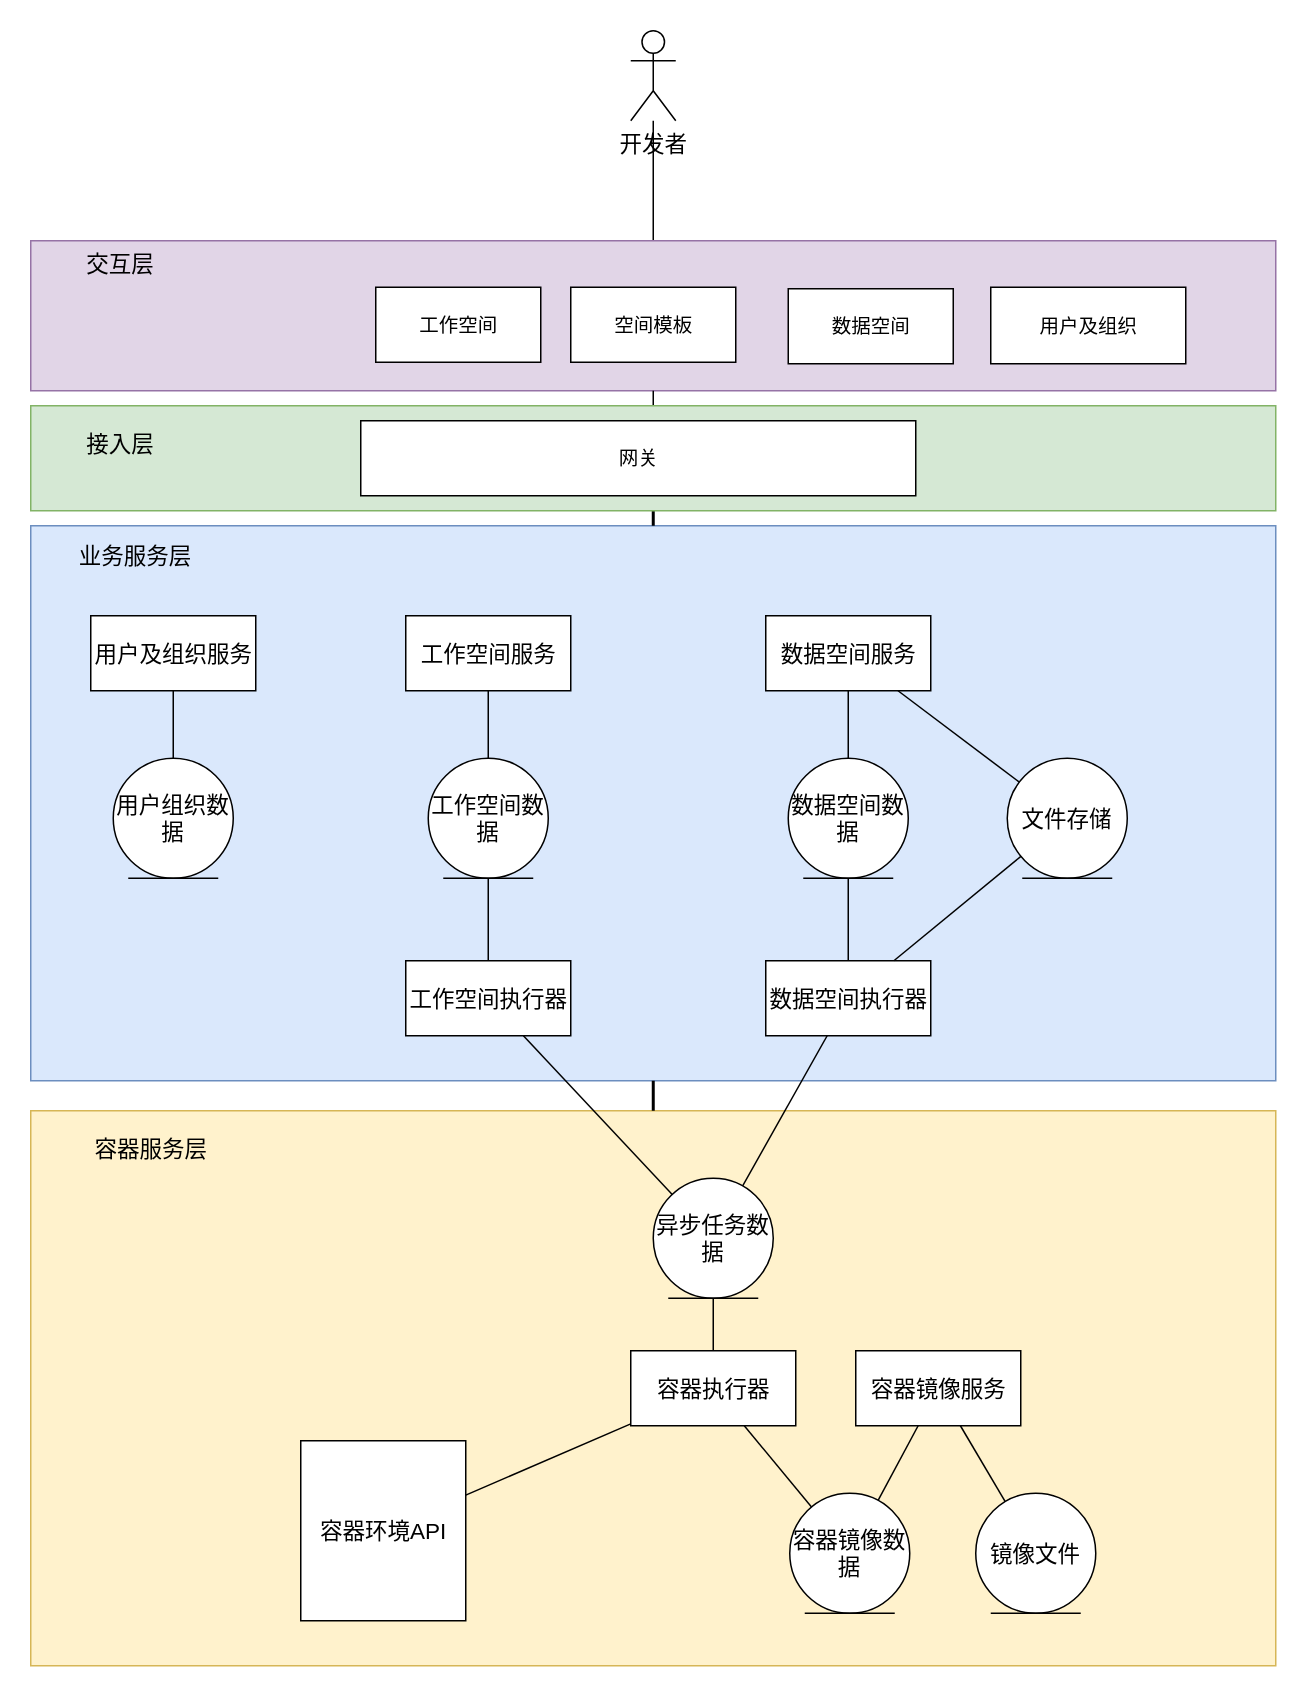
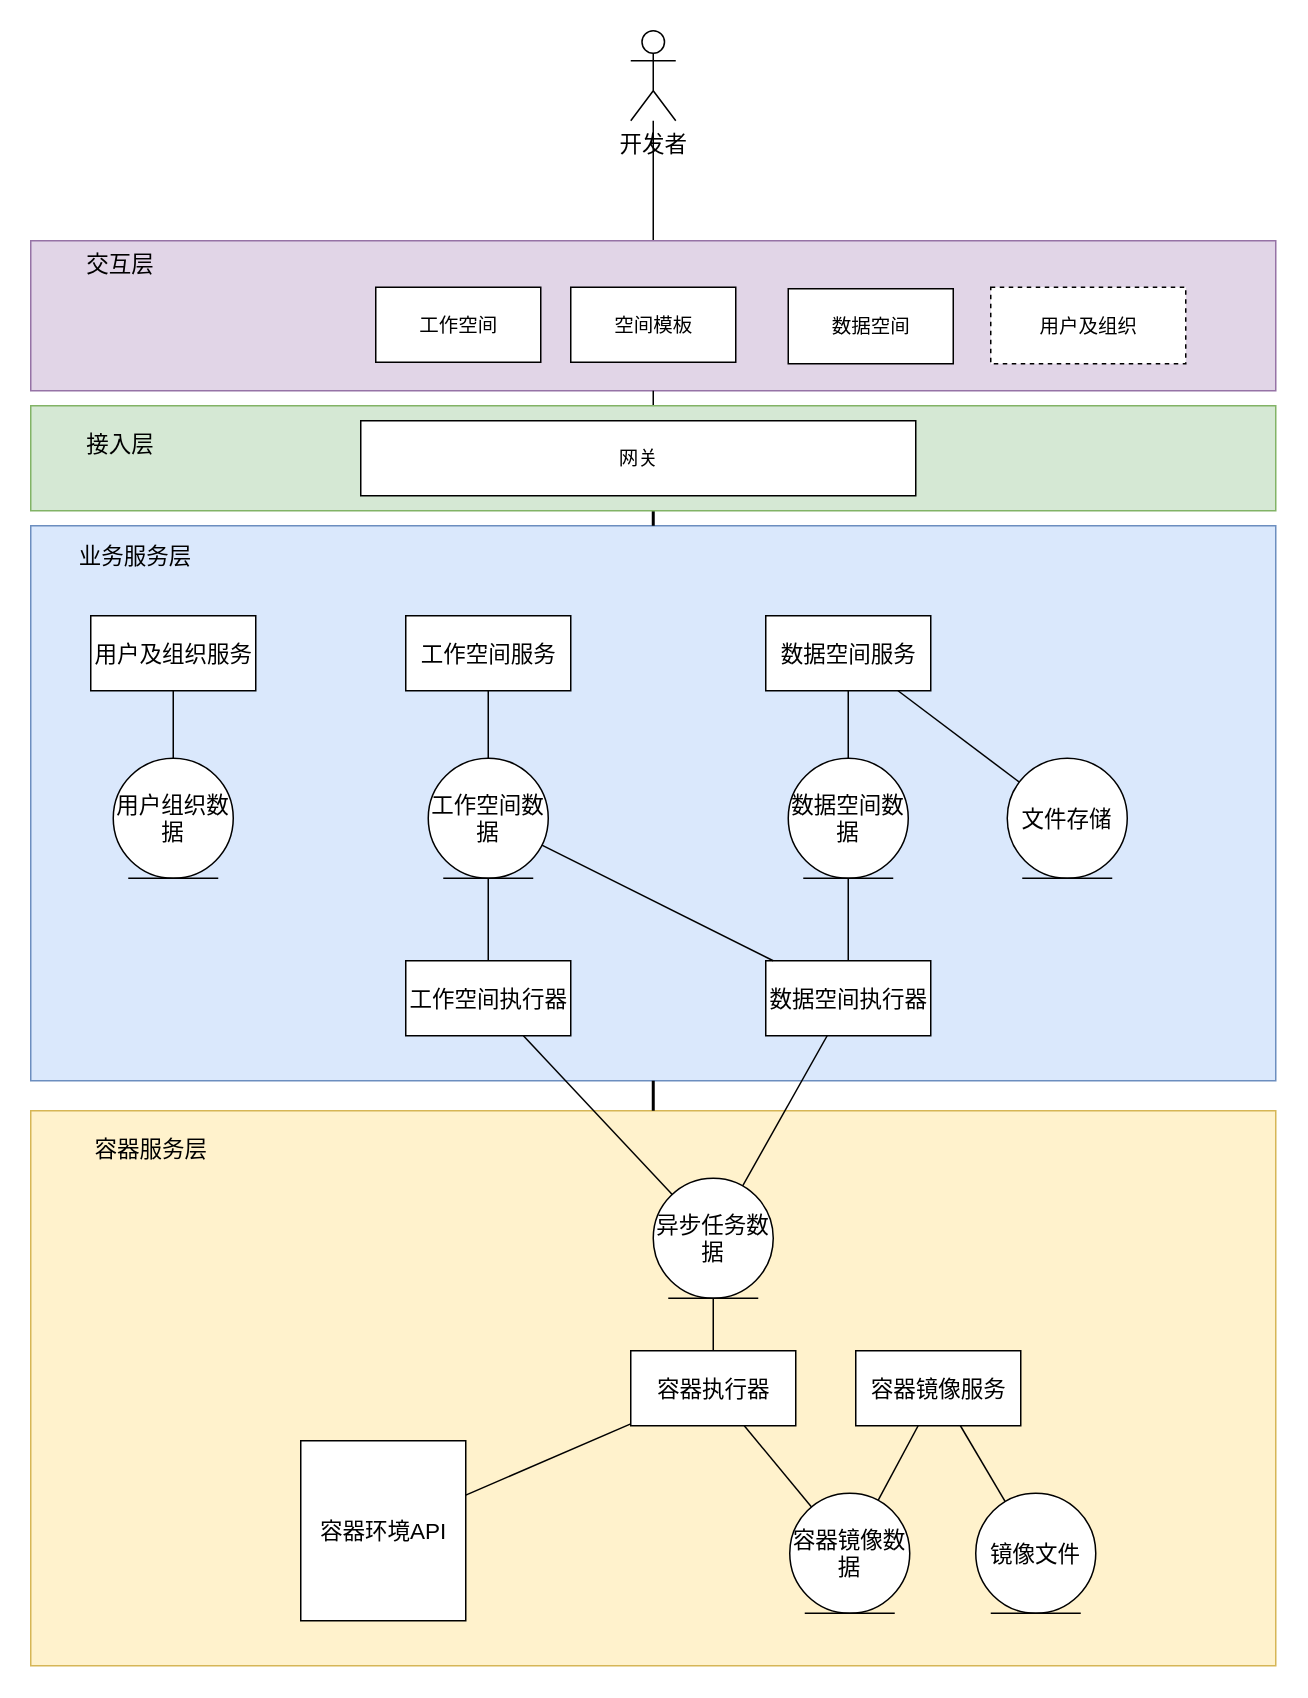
  <mxCell id="0" />
  <mxCell id="1" parent="0" />
  <mxCell id="2" value="" style="rounded=0;whiteSpace=wrap;html=1;fillColor=#dae8fc;strokeColor=#6c8ebf;fontSize=15;" parent="1" vertex="1"><mxGeometry x="20" y="350" width="830" height="370" as="geometry" /></mxCell>
  <mxCell id="3" value="业务服务层" style="text;html=1;strokeColor=none;fillColor=none;align=center;verticalAlign=middle;whiteSpace=wrap;rounded=0;fontSize=15;" parent="1" vertex="1"><mxGeometry x="40" y="360" width="100" height="20" as="geometry" /></mxCell>
  <mxCell id="4" value="工作空间服务" style="html=1;fontSize=15;" parent="1" vertex="1"><mxGeometry x="270" y="410" width="110" height="50" as="geometry" /></mxCell>
  <mxCell id="5" value="数据空间服务" style="html=1;fontSize=15;" parent="1" vertex="1"><mxGeometry x="510" y="410" width="110" height="50" as="geometry" /></mxCell>
  <mxCell id="6" value="工作空间执行器" style="html=1;fontSize=15;" parent="1" vertex="1"><mxGeometry x="270" y="640" width="110" height="50" as="geometry" /></mxCell>
  <mxCell id="7" value="数据空间执行器" style="html=1;fontSize=15;" parent="1" vertex="1"><mxGeometry x="510" y="640" width="110" height="50" as="geometry" /></mxCell>
  <mxCell id="8" style="edgeStyle=none;html=1;endArrow=none;endFill=0;fontSize=15;" parent="1" source="9" target="6" edge="1"><mxGeometry relative="1" as="geometry" /></mxCell>
  <mxCell id="9" value="工作空间数据" style="ellipse;shape=umlEntity;whiteSpace=wrap;html=1;fontSize=15;" parent="1" vertex="1"><mxGeometry x="285" y="505" width="80" height="80" as="geometry" /></mxCell>
  <mxCell id="10" style="edgeStyle=none;html=1;endArrow=none;endFill=0;fontSize=15;" parent="1" source="4" target="9" edge="1"><mxGeometry relative="1" as="geometry" /></mxCell>
  <mxCell id="11" value="文件存储" style="ellipse;shape=umlEntity;whiteSpace=wrap;html=1;fontSize=15;" parent="1" vertex="1"><mxGeometry x="671" y="505" width="80" height="80" as="geometry" /></mxCell>
  <mxCell id="12" style="edgeStyle=none;html=1;endArrow=none;endFill=0;fontSize=15;" parent="1" source="5" target="11" edge="1"><mxGeometry relative="1" as="geometry" /></mxCell>
- <mxCell id="13" style="edgeStyle=none;html=1;endArrow=none;endFill=0;fontSize=15;" parent="1" source="7" target="11" edge="1"><mxGeometry relative="1" as="geometry" /></mxCell>
+ <mxCell id="13" style="edgeStyle=none;html=1;endArrow=none;endFill=0;fontSize=15;" parent="1" source="7" target="9" edge="1"><mxGeometry relative="1" as="geometry" /></mxCell>
  <mxCell id="14" value="数据空间数据" style="ellipse;shape=umlEntity;whiteSpace=wrap;html=1;fontSize=15;" parent="1" vertex="1"><mxGeometry x="525" y="505" width="80" height="80" as="geometry" /></mxCell>
  <mxCell id="15" style="edgeStyle=none;html=1;endArrow=none;endFill=0;fontSize=15;" parent="1" source="5" target="14" edge="1"><mxGeometry relative="1" as="geometry" /></mxCell>
  <mxCell id="16" style="edgeStyle=none;html=1;endArrow=none;endFill=0;fontSize=15;" parent="1" source="7" target="14" edge="1"><mxGeometry relative="1" as="geometry" /></mxCell>
  <mxCell id="17" style="edgeStyle=none;html=1;strokeWidth=1;fontSize=15;endArrow=none;endFill=0;endSize=6;" parent="1" source="18" target="20" edge="1"><mxGeometry relative="1" as="geometry" /></mxCell>
  <mxCell id="18" value="开发者" style="shape=umlActor;verticalLabelPosition=bottom;verticalAlign=top;html=1;fontSize=15;" parent="1" vertex="1"><mxGeometry x="420" y="20" width="30" height="60" as="geometry" /></mxCell>
  <mxCell id="19" style="edgeStyle=none;html=1;strokeWidth=2;endArrow=none;endFill=0;" parent="1" source="45" target="2" edge="1"><mxGeometry relative="1" as="geometry" /></mxCell>
  <mxCell id="20" value="" style="rounded=0;whiteSpace=wrap;html=1;fontSize=13;fillColor=#e1d5e7;strokeColor=#9673a6;" parent="1" vertex="1"><mxGeometry x="20" y="160" width="830" height="100" as="geometry" /></mxCell>
  <mxCell id="21" value="工作空间" style="html=1;fontSize=13;" parent="1" vertex="1"><mxGeometry x="250" y="191" width="110" height="50" as="geometry" /></mxCell>
- <mxCell id="22" value="用户及组织" style="html=1;fontSize=13;" parent="1" vertex="1"><mxGeometry x="660" y="191" width="130" height="51" as="geometry" /></mxCell>
+ <mxCell id="22" value="用户及组织" style="html=1;fontSize=13;dashed=1;" parent="1" vertex="1"><mxGeometry x="660" y="191" width="130" height="51" as="geometry" /></mxCell>
  <mxCell id="23" value="交互层" style="text;html=1;strokeColor=none;fillColor=none;align=center;verticalAlign=middle;whiteSpace=wrap;rounded=0;fontSize=15;" parent="1" vertex="1"><mxGeometry x="50" y="160" width="60" height="30" as="geometry" /></mxCell>
  <mxCell id="24" style="edgeStyle=none;html=1;endArrow=none;endFill=0;" parent="1" source="25" target="26" edge="1"><mxGeometry relative="1" as="geometry" /></mxCell>
  <mxCell id="25" value="用户及组织服务" style="html=1;fontSize=15;" parent="1" vertex="1"><mxGeometry x="60" y="410" width="110" height="50" as="geometry" /></mxCell>
  <mxCell id="26" value="用户组织数据" style="ellipse;shape=umlEntity;whiteSpace=wrap;html=1;fontSize=15;" parent="1" vertex="1"><mxGeometry x="75" y="505" width="80" height="80" as="geometry" /></mxCell>
  <mxCell id="27" value="" style="group" parent="1" vertex="1" connectable="0"><mxGeometry x="20" y="740" width="830" height="370" as="geometry" /></mxCell>
  <mxCell id="28" value="" style="rounded=0;whiteSpace=wrap;html=1;container=0;fillColor=#fff2cc;strokeColor=#d6b656;fontSize=15;" parent="27" vertex="1"><mxGeometry width="830" height="370" as="geometry" /></mxCell>
  <mxCell id="29" value="容器镜像服务" style="html=1;container=0;fontSize=15;" parent="27" vertex="1"><mxGeometry x="550" y="160" width="110" height="50" as="geometry" /></mxCell>
  <mxCell id="30" value="容器执行器" style="html=1;container=0;fontSize=15;" parent="27" vertex="1"><mxGeometry x="400" y="160" width="110" height="50" as="geometry" /></mxCell>
  <mxCell id="31" value="容器镜像数据" style="ellipse;shape=umlEntity;whiteSpace=wrap;html=1;container=0;fontSize=15;" parent="27" vertex="1"><mxGeometry x="506" y="255" width="80" height="80" as="geometry" /></mxCell>
  <mxCell id="32" style="edgeStyle=none;html=1;endArrow=none;endFill=0;fontSize=15;" parent="27" source="29" target="31" edge="1"><mxGeometry relative="1" as="geometry" /></mxCell>
  <mxCell id="33" style="edgeStyle=none;html=1;endArrow=none;endFill=0;fontSize=15;" parent="27" source="30" target="31" edge="1"><mxGeometry relative="1" as="geometry" /></mxCell>
  <mxCell id="34" value="异步任务数据" style="ellipse;shape=umlEntity;whiteSpace=wrap;html=1;container=0;fontSize=15;" parent="27" vertex="1"><mxGeometry x="415" y="45" width="80" height="80" as="geometry" /></mxCell>
  <mxCell id="35" style="edgeStyle=none;html=1;endArrow=none;endFill=0;fontSize=15;" parent="27" source="30" target="34" edge="1"><mxGeometry relative="1" as="geometry" /></mxCell>
  <mxCell id="36" value="镜像文件" style="ellipse;shape=umlEntity;whiteSpace=wrap;html=1;container=0;fontSize=15;" parent="27" vertex="1"><mxGeometry x="630" y="255" width="80" height="80" as="geometry" /></mxCell>
  <mxCell id="37" style="edgeStyle=none;html=1;endArrow=none;endFill=0;fontSize=15;" parent="27" source="29" target="36" edge="1"><mxGeometry relative="1" as="geometry" /></mxCell>
  <mxCell id="38" value="容器服务层" style="text;html=1;align=center;verticalAlign=middle;resizable=0;points=[];autosize=1;strokeColor=none;fillColor=none;fontSize=15;" parent="27" vertex="1"><mxGeometry x="30" y="10" width="100" height="30" as="geometry" /></mxCell>
  <mxCell id="39" value="容器环境API" style="html=1;container=0;fontSize=15;" parent="27" vertex="1"><mxGeometry x="180" y="220" width="110" height="120" as="geometry" /></mxCell>
  <mxCell id="40" style="edgeStyle=none;html=1;strokeWidth=1;fontSize=15;endArrow=none;endFill=0;endSize=6;" parent="27" source="30" target="39" edge="1"><mxGeometry relative="1" as="geometry" /></mxCell>
  <mxCell id="41" style="edgeStyle=none;html=1;endArrow=none;endFill=0;fontSize=15;strokeWidth=2;" parent="1" source="2" target="28" edge="1"><mxGeometry relative="1" as="geometry"><mxPoint x="620" y="710" as="sourcePoint" /></mxGeometry></mxCell>
  <mxCell id="42" style="edgeStyle=none;html=1;endArrow=none;endFill=0;fontSize=15;" parent="1" source="6" target="34" edge="1"><mxGeometry relative="1" as="geometry" /></mxCell>
  <mxCell id="43" style="edgeStyle=none;html=1;endArrow=none;endFill=0;fontSize=15;" parent="1" source="7" target="34" edge="1"><mxGeometry relative="1" as="geometry" /></mxCell>
  <mxCell id="44" style="edgeStyle=none;html=1;endArrow=none;endFill=0;" edge="1" parent="1" source="45" target="20"><mxGeometry relative="1" as="geometry" /></mxCell>
  <mxCell id="45" value="" style="rounded=0;whiteSpace=wrap;html=1;fontSize=13;fillColor=#d5e8d4;strokeColor=#82b366;" vertex="1" parent="1"><mxGeometry x="20" y="270" width="830" height="70" as="geometry" /></mxCell>
  <mxCell id="46" value="网关" style="html=1;fontSize=13;" vertex="1" parent="1"><mxGeometry x="240" y="280" width="370" height="50" as="geometry" /></mxCell>
  <mxCell id="47" value="接入层" style="text;html=1;strokeColor=none;fillColor=none;align=center;verticalAlign=middle;whiteSpace=wrap;rounded=0;fontSize=15;" vertex="1" parent="1"><mxGeometry x="50" y="280" width="60" height="30" as="geometry" /></mxCell>
  <mxCell id="48" value="空间模板" style="html=1;fontSize=13;" vertex="1" parent="1"><mxGeometry x="380" y="191" width="110" height="50" as="geometry" /></mxCell>
  <mxCell id="49" value="数据空间" style="html=1;fontSize=13;" vertex="1" parent="1"><mxGeometry x="525" y="192" width="110" height="50" as="geometry" /></mxCell>
